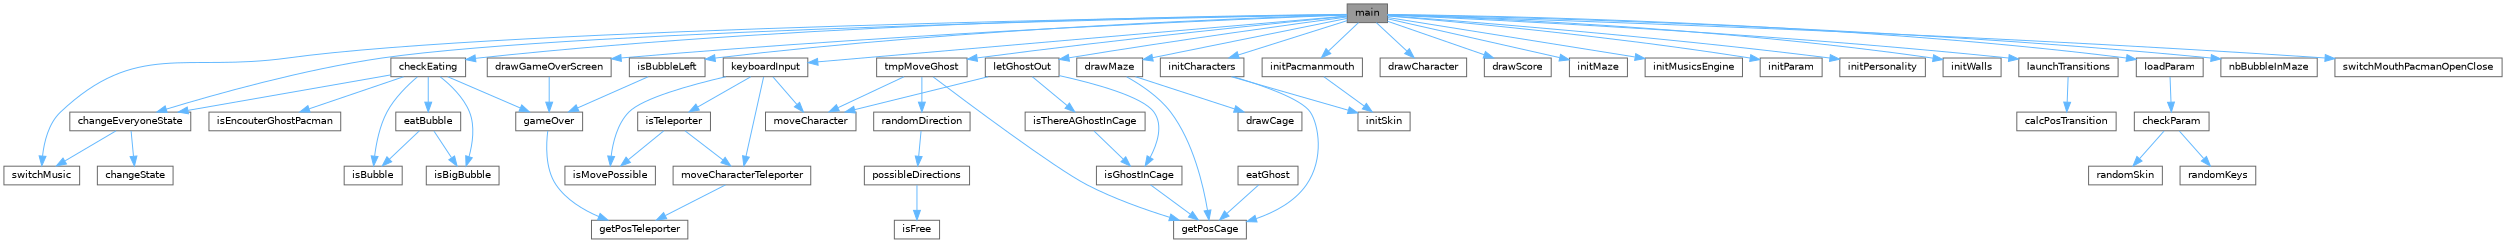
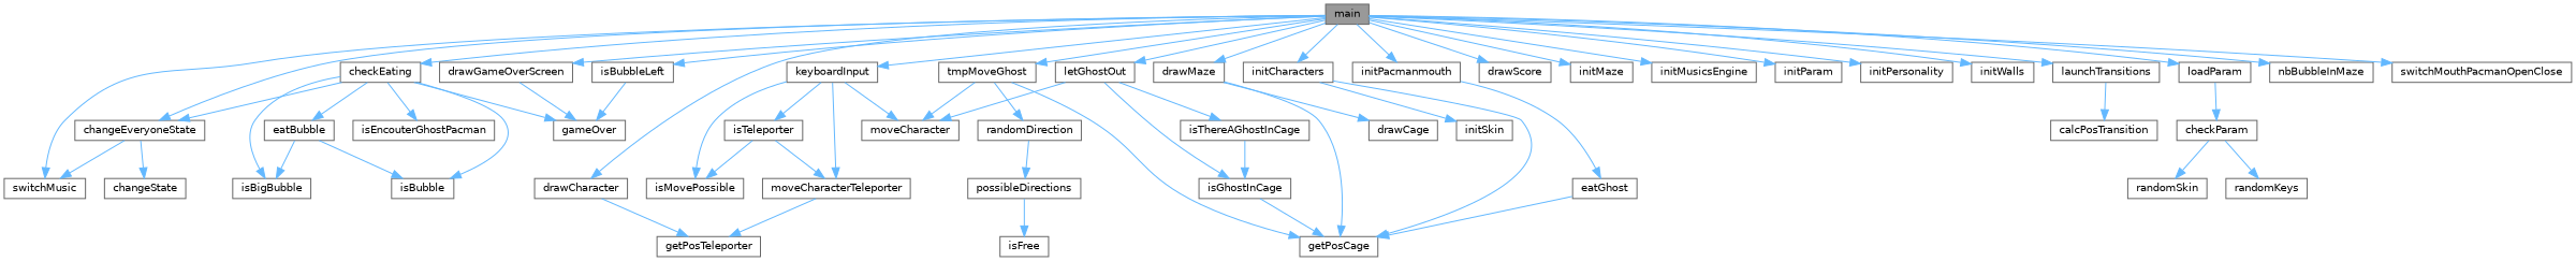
  digraph {
    rankdir=TB
    node [color=grey40 fillcolor=white fontname=Helvetica fontsize=10 shape=box style=filled]
    edge [color=steelblue1 fontname=Helvetica fontsize=10 labelfontname=Helvetica labelfontsize=10 style=solid]
    n1 [color=gray40 fillcolor=grey60 fontcolor=black height=0.2 label=main width=0.4]
    n2 [height=0.2 label=changeEveryoneState width=0.4]
    n3 [height=0.2 label=switchMusic width=0.4]
    n4 [height=0.2 label=checkEating width=0.4]
    n5 [height=0.2 label=drawCharacter width=0.4]
    n6 [height=0.2 label=drawGameOverScreen width=0.4]
    n7 [height=0.2 label=drawMaze width=0.4]
    n8 [height=0.2 label=drawScore width=0.4]
    n9 [height=0.2 label=initCharacters width=0.4]
    n10 [height=0.2 label=initMaze width=0.4]
    n11 [height=0.2 label=initMusicsEngine width=0.4]
    n12 [height=0.2 label=initPacmanmouth width=0.4]
    n13 [height=0.2 label=initParam width=0.4]
    n14 [height=0.2 label=initPersonality width=0.4]
    n15 [height=0.2 label=initWalls width=0.4]
    n16 [height=0.2 label=isBubbleLeft width=0.4]
    n17 [height=0.2 label=keyboardInput width=0.4]
    n18 [height=0.2 label=launchTransitions width=0.4]
    n19 [height=0.2 label=letGhostOut width=0.4]
    n20 [height=0.2 label=loadParam width=0.4]
    n21 [height=0.2 label=nbBubbleInMaze width=0.4]
    n22 [height=0.2 label=switchMouthPacmanOpenClose width=0.4]
    n23 [height=0.2 label=tmpMoveGhost width=0.4]
    n24 [height=0.2 label=changeState width=0.4]
    n25 [height=0.2 label=eatBubble width=0.4]
    n26 [height=0.2 label=isBigBubble width=0.4]
    n27 [height=0.2 label=isBubble width=0.4]
    n28 [height=0.2 label=gameOver width=0.4]
    n29 [height=0.2 label=isEncouterGhostPacman width=0.4]
    n30 [height=0.2 label=getPosTeleporter width=0.4]
    n31 [height=0.2 label=getPosCage width=0.4]
    n32 [height=0.2 label=drawCage width=0.4]
    n33 [height=0.2 label=initSkin width=0.4]
    n34 [height=0.2 label=isMovePossible width=0.4]
    n35 [height=0.2 label=isTeleporter width=0.4]
    n36 [height=0.2 label=moveCharacter width=0.4]
    n37 [height=0.2 label=moveCharacterTeleporter width=0.4]
    n38 [height=0.2 label=calcPosTransition width=0.4]
    n39 [height=0.2 label=isGhostInCage width=0.4]
    n40 [height=0.2 label=isThereAGhostInCage width=0.4]
    n41 [height=0.2 label=checkParam width=0.4]
    n42 [height=0.2 label=randomDirection width=0.4]
    n43 [height=0.2 label=eatGhost width=0.4]
    n44 [height=0.2 label=randomKeys width=0.4]
    n45 [height=0.2 label=randomSkin width=0.4]
    n46 [height=0.2 label=possibleDirections width=0.4]
    n47 [height=0.2 label=isFree width=0.4]
    n1 -> n2
    n1 -> n3
    n1 -> n4
    n1 -> n5
    n1 -> n6
    n1 -> n7
    n1 -> n8
    n1 -> n9
    n1 -> n10
    n1 -> n11
    n1 -> n12
    n1 -> n13
    n1 -> n14
    n1 -> n15
    n1 -> n16
    n1 -> n17
    n1 -> n18
    n1 -> n19
    n1 -> n20
    n1 -> n21
    n1 -> n22
    n1 -> n23
    n2 -> n3
    n2 -> n24
    n4 -> n2
    n4 -> n25
    n4 -> n26
    n4 -> n27
    n4 -> n28
    n4 -> n29
-   n28 -> n30
+   n5 -> n30
    n6 -> n28
    n7 -> n31
    n7 -> n32
    n9 -> n31
    n9 -> n33
-   n12 -> n33
+   n12 -> n43
    n16 -> n28
    n17 -> n34
    n17 -> n35
    n17 -> n36
    n17 -> n37
    n18 -> n38
    n19 -> n36
    n19 -> n39
    n19 -> n40
    n20 -> n41
    n23 -> n31
    n23 -> n36
    n23 -> n42
    n25 -> n26
    n25 -> n27
    n35 -> n34
    n35 -> n37
    n37 -> n30
    n39 -> n31
    n40 -> n39
    n41 -> n44
    n41 -> n45
    n42 -> n46
    n43 -> n31
    n46 -> n47
  }
